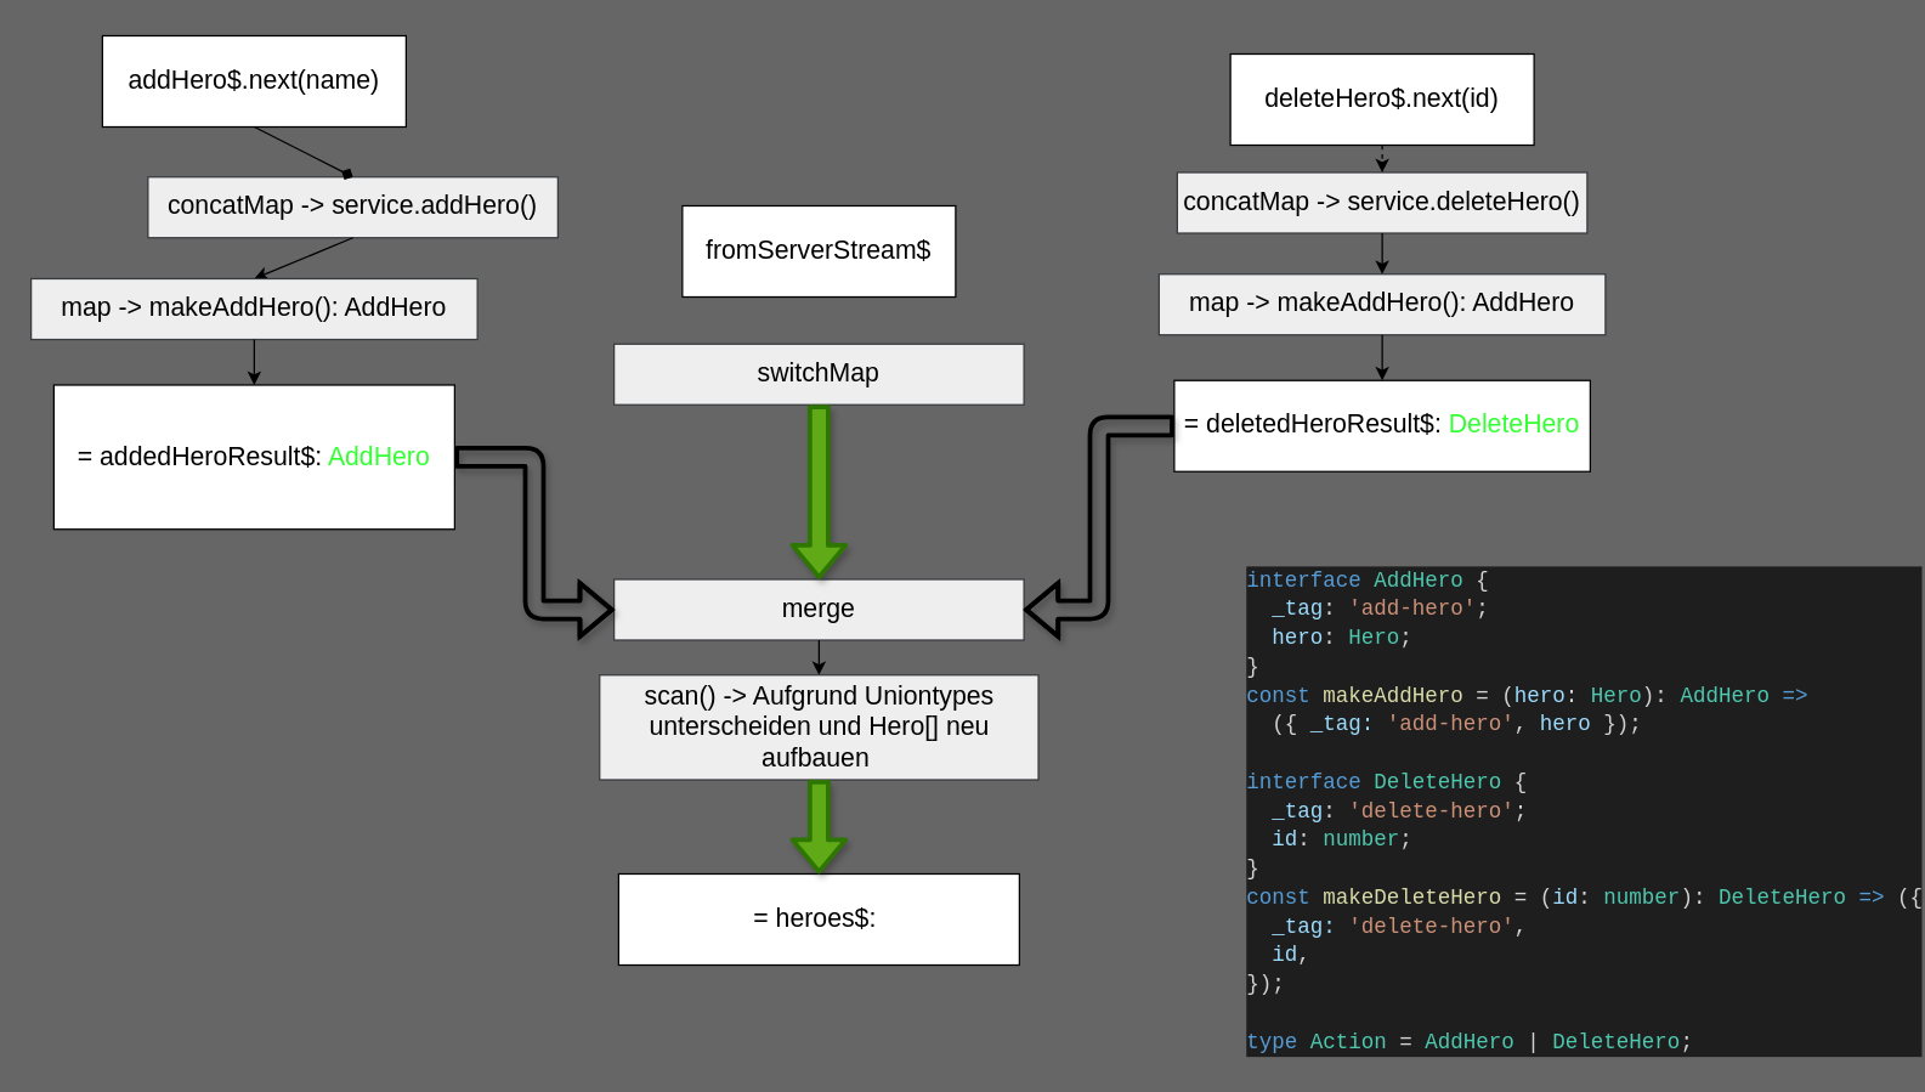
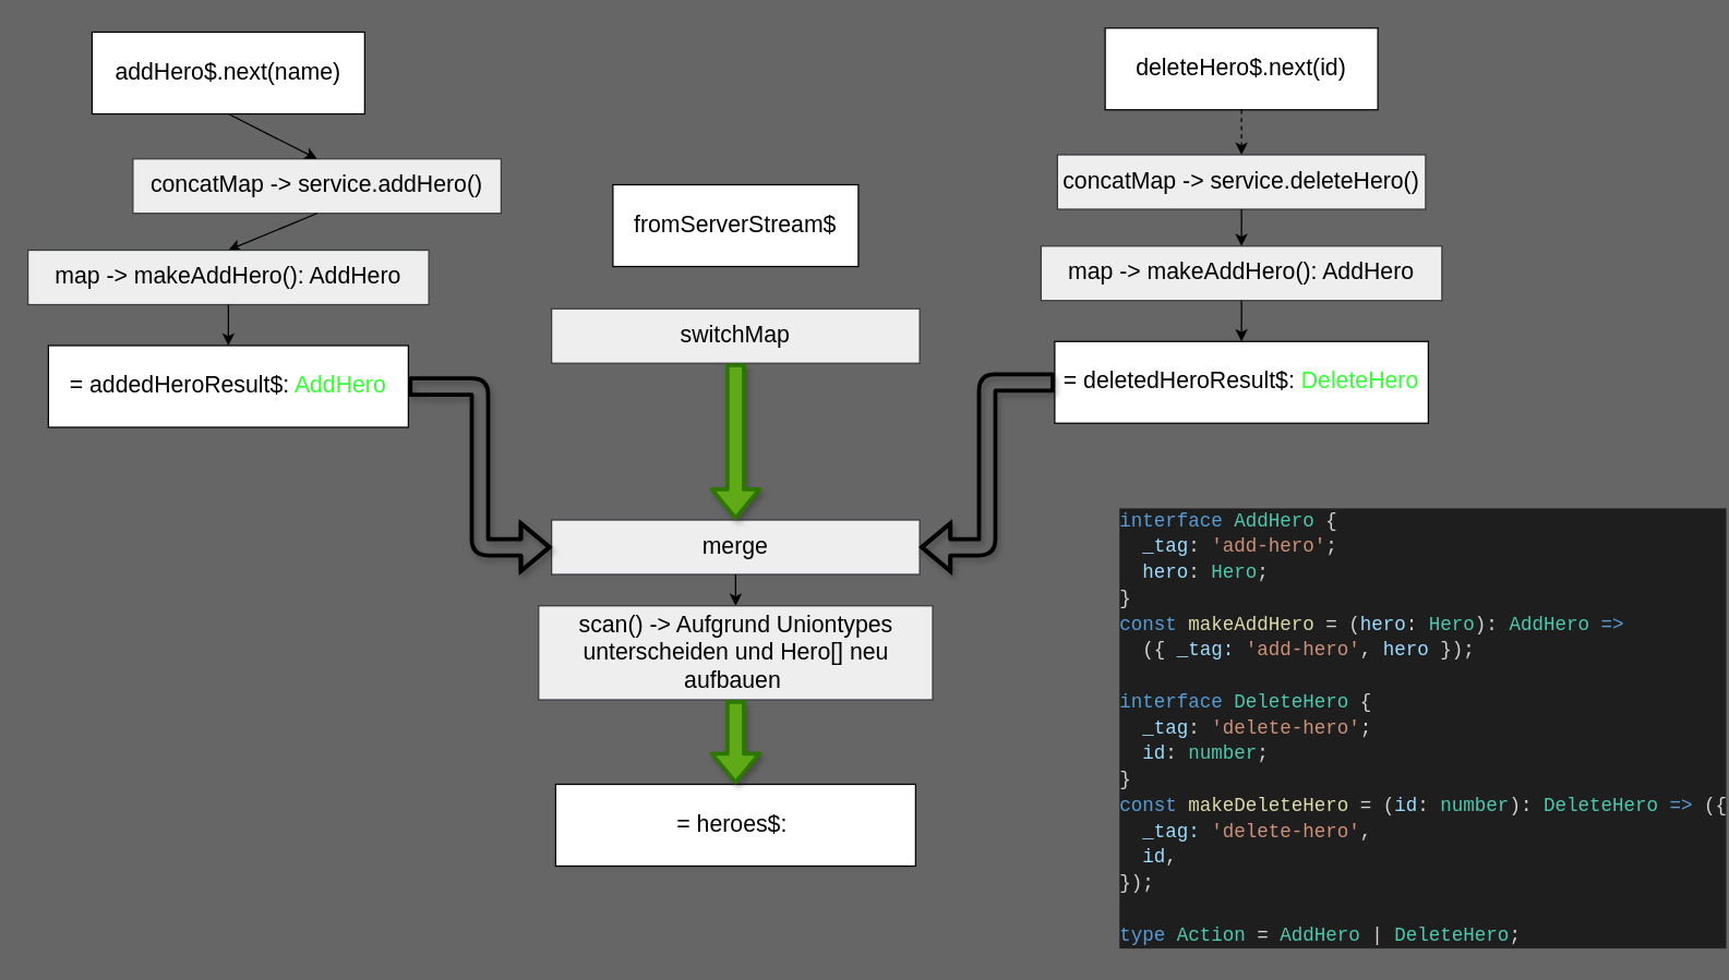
  <mxCell id="0" />
  <mxCell id="1" parent="0" />
  <mxCell id="2" value="fromServerStream$" style="whiteSpace=wrap;html=1;fontSize=17;" parent="1" vertex="1"><mxGeometry x="449" y="135" width="180" height="60" as="geometry" /></mxCell>
  <mxCell id="3" value="" style="group" parent="1" vertex="1" connectable="0"><mxGeometry x="763" y="20" width="294" height="290" as="geometry" /></mxCell>
- <mxCell id="4" value="deleteHero$.next(id)" style="whiteSpace=wrap;html=1;fontSize=17;" parent="3" vertex="1"><mxGeometry x="47" y="15" width="200" height="60" as="geometry" /></mxCell>
+ <mxCell id="4" value="deleteHero$.next(id)" style="whiteSpace=wrap;html=1;fontSize=17;" parent="3" vertex="1"><mxGeometry x="47" width="200" height="60" as="geometry" /></mxCell>
  <mxCell id="5" value="concatMap -&amp;gt; service.deleteHero()" style="whiteSpace=wrap;html=1;fontSize=17;fillColor=#eeeeee;strokeColor=#36393d;fontColor=#000000;" parent="3" vertex="1"><mxGeometry x="12" y="93" width="270" height="40" as="geometry" /></mxCell>
  <mxCell id="6" style="edgeStyle=none;html=1;exitX=0.5;exitY=1;exitDx=0;exitDy=0;fontSize=17;entryX=0.5;entryY=0;entryDx=0;entryDy=0;dashed=1;" parent="3" source="4" target="5" edge="1"><mxGeometry relative="1" as="geometry"><mxPoint x="147" y="88" as="targetPoint" /></mxGeometry></mxCell>
  <mxCell id="7" style="edgeStyle=none;html=1;exitX=0.5;exitY=1;exitDx=0;exitDy=0;fontSize=17;entryX=0.5;entryY=0;entryDx=0;entryDy=0;" parent="3" source="5" target="8" edge="1"><mxGeometry relative="1" as="geometry"><mxPoint x="147" y="142" as="sourcePoint" /><mxPoint x="147" y="170" as="targetPoint" /></mxGeometry></mxCell>
  <mxCell id="8" value="map -&amp;gt; makeAddHero(): AddHero" style="whiteSpace=wrap;html=1;fontSize=17;fillColor=#eeeeee;strokeColor=#36393d;fontColor=#000000;" parent="3" vertex="1"><mxGeometry y="160" width="294" height="40" as="geometry" /></mxCell>
  <mxCell id="9" value="= deletedHeroResult$: &lt;font color=&quot;#33ff33&quot;&gt;DeleteHero&lt;/font&gt;" style="whiteSpace=wrap;html=1;fontSize=17;" parent="3" vertex="1"><mxGeometry x="10" y="230" width="274" height="60" as="geometry" /></mxCell>
  <mxCell id="10" style="edgeStyle=none;html=1;fontSize=17;entryX=0.5;entryY=0;entryDx=0;entryDy=0;exitX=0.5;exitY=1;exitDx=0;exitDy=0;" parent="3" source="8" target="9" edge="1"><mxGeometry relative="1" as="geometry"><mxPoint x="147" y="211" as="sourcePoint" /><mxPoint x="146.5" y="233" as="targetPoint" /></mxGeometry></mxCell>
  <mxCell id="11" value="switchMap" style="whiteSpace=wrap;html=1;fontSize=17;fillColor=#eeeeee;strokeColor=#36393d;fontColor=#000000;" parent="1" vertex="1"><mxGeometry x="404" y="226" width="270" height="40" as="geometry" /></mxCell>
  <mxCell id="12" value="merge" style="whiteSpace=wrap;html=1;fontSize=17;fillColor=#eeeeee;strokeColor=#36393d;fontColor=#000000;" parent="1" vertex="1"><mxGeometry x="404" y="381" width="270" height="40" as="geometry" /></mxCell>
  <mxCell id="13" value="addHero$.next(name)" style="whiteSpace=wrap;html=1;fontSize=17;" parent="1" vertex="1"><mxGeometry x="67" y="23" width="200" height="60" as="geometry" /></mxCell>
  <mxCell id="14" value="concatMap -&amp;gt; service.addHero()" style="whiteSpace=wrap;html=1;fontSize=17;fillColor=#eeeeee;strokeColor=#36393d;fontColor=#000000;" parent="1" vertex="1"><mxGeometry x="97" y="116" width="270" height="40" as="geometry" /></mxCell>
- <mxCell id="15" style="edgeStyle=none;html=1;exitX=0.5;exitY=1;exitDx=0;exitDy=0;fontSize=17;entryX=0.5;entryY=0;entryDx=0;entryDy=0;endArrow=diamond;" parent="1" source="13" target="14" edge="1"><mxGeometry relative="1" as="geometry"><mxPoint x="167" y="111" as="targetPoint" /></mxGeometry></mxCell>
+ <mxCell id="15" style="edgeStyle=none;html=1;exitX=0.5;exitY=1;exitDx=0;exitDy=0;fontSize=17;entryX=0.5;entryY=0;entryDx=0;entryDy=0;" parent="1" source="13" target="14" edge="1"><mxGeometry relative="1" as="geometry"><mxPoint x="167" y="111" as="targetPoint" /></mxGeometry></mxCell>
  <mxCell id="16" style="edgeStyle=none;html=1;exitX=0.5;exitY=1;exitDx=0;exitDy=0;fontSize=17;entryX=0.5;entryY=0;entryDx=0;entryDy=0;" parent="1" source="14" target="17" edge="1"><mxGeometry relative="1" as="geometry"><mxPoint x="167" y="165" as="sourcePoint" /><mxPoint x="167" y="193" as="targetPoint" /></mxGeometry></mxCell>
  <mxCell id="17" value="map -&amp;gt; makeAddHero(): AddHero" style="whiteSpace=wrap;html=1;fontSize=17;fillColor=#eeeeee;strokeColor=#36393d;fontColor=#000000;" parent="1" vertex="1"><mxGeometry x="20" y="183" width="294" height="40" as="geometry" /></mxCell>
  <mxCell id="18" value="" style="edgeStyle=orthogonalEdgeStyle;shape=flexArrow;rounded=1;sketch=0;html=1;shadow=1;fontSize=17;fontColor=#33FF33;strokeWidth=3;entryX=0;entryY=0.5;entryDx=0;entryDy=0;" parent="1" source="19" target="12" edge="1"><mxGeometry relative="1" as="geometry" /></mxCell>
- <mxCell id="19" value="= addedHeroResult$: &lt;font color=&quot;#33ff33&quot;&gt;AddHero&lt;/font&gt;" style="whiteSpace=wrap;html=1;fontSize=17;" parent="1" vertex="1"><mxGeometry x="35" y="253" width="264" height="95" as="geometry" /></mxCell>
+ <mxCell id="19" value="= addedHeroResult$: &lt;font color=&quot;#33ff33&quot;&gt;AddHero&lt;/font&gt;" style="whiteSpace=wrap;html=1;fontSize=17;" parent="1" vertex="1"><mxGeometry x="35" y="253" width="264" height="60" as="geometry" /></mxCell>
  <mxCell id="20" style="edgeStyle=none;html=1;fontSize=17;entryX=0.5;entryY=0;entryDx=0;entryDy=0;exitX=0.5;exitY=1;exitDx=0;exitDy=0;" parent="1" source="17" target="19" edge="1"><mxGeometry relative="1" as="geometry"><mxPoint x="167" y="234" as="sourcePoint" /><mxPoint x="166.5" y="256" as="targetPoint" /></mxGeometry></mxCell>
  <mxCell id="21" value="" style="edgeStyle=orthogonalEdgeStyle;shape=flexArrow;rounded=1;sketch=0;html=1;shadow=1;fontSize=17;fontColor=#33FF33;strokeWidth=3;entryX=1;entryY=0.5;entryDx=0;entryDy=0;exitX=0;exitY=0.5;exitDx=0;exitDy=0;" edge="1" parent="1" source="9" target="12"><mxGeometry relative="1" as="geometry"><mxPoint x="674" y="360" as="sourcePoint" /><mxPoint x="797" y="476" as="targetPoint" /></mxGeometry></mxCell>
  <mxCell id="22" value="" style="edgeStyle=orthogonalEdgeStyle;shape=flexArrow;rounded=1;sketch=0;html=1;shadow=1;fontSize=17;fontColor=#33FF33;strokeWidth=3;entryX=0.5;entryY=0;entryDx=0;entryDy=0;exitX=0.5;exitY=1;exitDx=0;exitDy=0;fillColor=#60a917;strokeColor=#2D7600;" edge="1" parent="1" source="11" target="12"><mxGeometry relative="1" as="geometry"><mxPoint x="319" y="303" as="sourcePoint" /><mxPoint x="442" y="419" as="targetPoint" /></mxGeometry></mxCell>
  <mxCell id="23" value="= heroes$:&amp;nbsp;" style="whiteSpace=wrap;html=1;fontSize=17;" vertex="1" parent="1"><mxGeometry x="407" y="575" width="264" height="60" as="geometry" /></mxCell>
  <mxCell id="24" style="edgeStyle=none;html=1;fontSize=17;exitX=0.5;exitY=1;exitDx=0;exitDy=0;entryX=0.5;entryY=0;entryDx=0;entryDy=0;" edge="1" parent="1" source="12" target="25"><mxGeometry relative="1" as="geometry"><mxPoint x="177" y="233" as="sourcePoint" /><mxPoint x="539" y="454" as="targetPoint" /></mxGeometry></mxCell>
  <mxCell id="25" value="scan() -&amp;gt; Aufgrund Uniontypes unterscheiden und Hero[] neu aufbauen&amp;nbsp;" style="whiteSpace=wrap;html=1;fontSize=17;fillColor=#eeeeee;strokeColor=#36393d;fontColor=#000000;" vertex="1" parent="1"><mxGeometry x="394.5" y="444" width="289" height="69" as="geometry" /></mxCell>
  <mxCell id="26" value="" style="edgeStyle=orthogonalEdgeStyle;shape=flexArrow;rounded=1;sketch=0;html=1;shadow=1;fontSize=17;fontColor=#33FF33;strokeWidth=3;exitX=0.5;exitY=1;exitDx=0;exitDy=0;fillColor=#60a917;strokeColor=#2D7600;entryX=0.5;entryY=0;entryDx=0;entryDy=0;" edge="1" parent="1" source="25" target="23"><mxGeometry relative="1" as="geometry"><mxPoint x="541" y="562" as="sourcePoint" /><mxPoint x="661" y="707" as="targetPoint" /><Array as="points" /></mxGeometry></mxCell>
  <mxCell id="27" value="&lt;div style=&quot;color: rgb(212 , 212 , 212) ; background-color: rgb(30 , 30 , 30) ; font-family: &amp;#34;consolas&amp;#34; , &amp;#34;courier new&amp;#34; , monospace ; font-size: 14px ; line-height: 19px&quot;&gt;&lt;div&gt;&lt;span style=&quot;color: #569cd6&quot;&gt;interface&lt;/span&gt; &lt;span style=&quot;color: #4ec9b0&quot;&gt;AddHero&lt;/span&gt; {&lt;/div&gt;&lt;div&gt;&amp;nbsp; &lt;span style=&quot;color: #9cdcfe&quot;&gt;_tag&lt;/span&gt;: &lt;span style=&quot;color: #ce9178&quot;&gt;'add-hero'&lt;/span&gt;;&lt;/div&gt;&lt;div&gt;&amp;nbsp; &lt;span style=&quot;color: #9cdcfe&quot;&gt;hero&lt;/span&gt;: &lt;span style=&quot;color: #4ec9b0&quot;&gt;Hero&lt;/span&gt;;&lt;/div&gt;&lt;div&gt;}&lt;/div&gt;&lt;div&gt;&lt;span style=&quot;color: #569cd6&quot;&gt;const&lt;/span&gt; &lt;span style=&quot;color: #dcdcaa&quot;&gt;makeAddHero&lt;/span&gt; = (&lt;span style=&quot;color: #9cdcfe&quot;&gt;hero&lt;/span&gt;: &lt;span style=&quot;color: #4ec9b0&quot;&gt;Hero&lt;/span&gt;): &lt;span style=&quot;color: #4ec9b0&quot;&gt;AddHero&lt;/span&gt; &lt;span style=&quot;color: #569cd6&quot;&gt;=&amp;gt;&lt;/span&gt;&amp;nbsp;&lt;/div&gt;&lt;div&gt;&amp;nbsp; ({ &lt;span style=&quot;color: #9cdcfe&quot;&gt;_tag&lt;/span&gt;&lt;span style=&quot;color: #9cdcfe&quot;&gt;:&lt;/span&gt; &lt;span style=&quot;color: #ce9178&quot;&gt;'add-hero'&lt;/span&gt;, &lt;span style=&quot;color: #9cdcfe&quot;&gt;hero&lt;/span&gt; });&lt;/div&gt;&lt;br&gt;&lt;div&gt;&lt;span style=&quot;color: #569cd6&quot;&gt;interface&lt;/span&gt; &lt;span style=&quot;color: #4ec9b0&quot;&gt;DeleteHero&lt;/span&gt; {&lt;/div&gt;&lt;div&gt;&amp;nbsp; &lt;span style=&quot;color: #9cdcfe&quot;&gt;_tag&lt;/span&gt;: &lt;span style=&quot;color: #ce9178&quot;&gt;'delete-hero'&lt;/span&gt;;&lt;/div&gt;&lt;div&gt;&amp;nbsp; &lt;span style=&quot;color: #9cdcfe&quot;&gt;id&lt;/span&gt;: &lt;span style=&quot;color: #4ec9b0&quot;&gt;number&lt;/span&gt;;&lt;/div&gt;&lt;div&gt;}&lt;/div&gt;&lt;div&gt;&lt;span style=&quot;color: #569cd6&quot;&gt;const&lt;/span&gt; &lt;span style=&quot;color: #dcdcaa&quot;&gt;makeDeleteHero&lt;/span&gt; = (&lt;span style=&quot;color: #9cdcfe&quot;&gt;id&lt;/span&gt;: &lt;span style=&quot;color: #4ec9b0&quot;&gt;number&lt;/span&gt;): &lt;span style=&quot;color: #4ec9b0&quot;&gt;DeleteHero&lt;/span&gt; &lt;span style=&quot;color: #569cd6&quot;&gt;=&amp;gt;&lt;/span&gt; ({&lt;/div&gt;&lt;div&gt;&amp;nbsp; &lt;span style=&quot;color: #9cdcfe&quot;&gt;_tag&lt;/span&gt;&lt;span style=&quot;color: #9cdcfe&quot;&gt;:&lt;/span&gt; &lt;span style=&quot;color: #ce9178&quot;&gt;'delete-hero'&lt;/span&gt;,&lt;/div&gt;&lt;div&gt;&amp;nbsp; &lt;span style=&quot;color: #9cdcfe&quot;&gt;id&lt;/span&gt;,&lt;/div&gt;&lt;div&gt;});&lt;/div&gt;&lt;br&gt;&lt;div&gt;&lt;span style=&quot;color: #569cd6&quot;&gt;type&lt;/span&gt; &lt;span style=&quot;color: #4ec9b0&quot;&gt;Action&lt;/span&gt; = &lt;span style=&quot;color: #4ec9b0&quot;&gt;AddHero&lt;/span&gt; | &lt;span style=&quot;color: #4ec9b0&quot;&gt;DeleteHero&lt;/span&gt;;&lt;/div&gt;&lt;/div&gt;" style="text;html=1;resizable=0;autosize=1;align=left;verticalAlign=middle;points=[];fillColor=none;strokeColor=none;rounded=0;fontColor=#33FF33;" vertex="1" parent="1"><mxGeometry x="819" y="370" width="418" height="327" as="geometry" /></mxCell>
